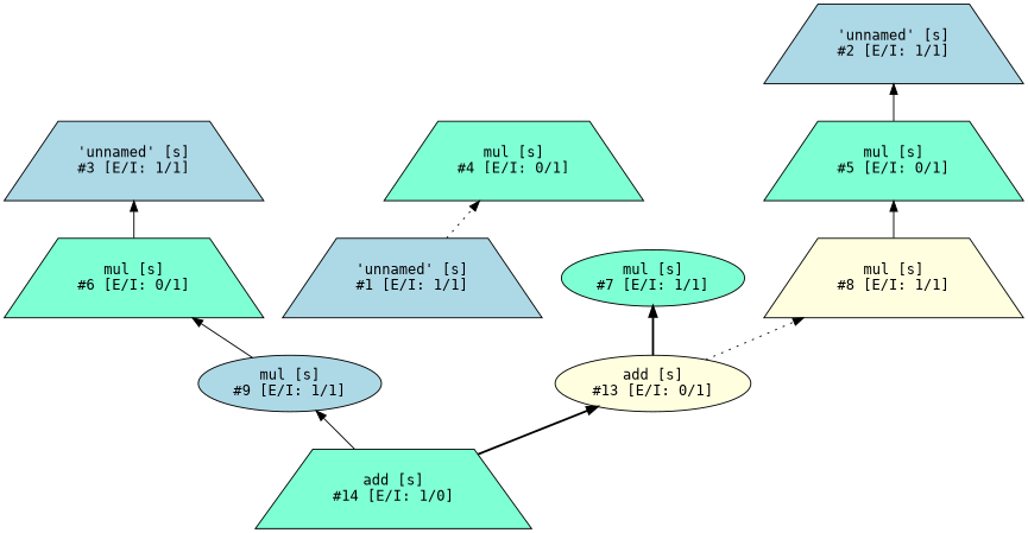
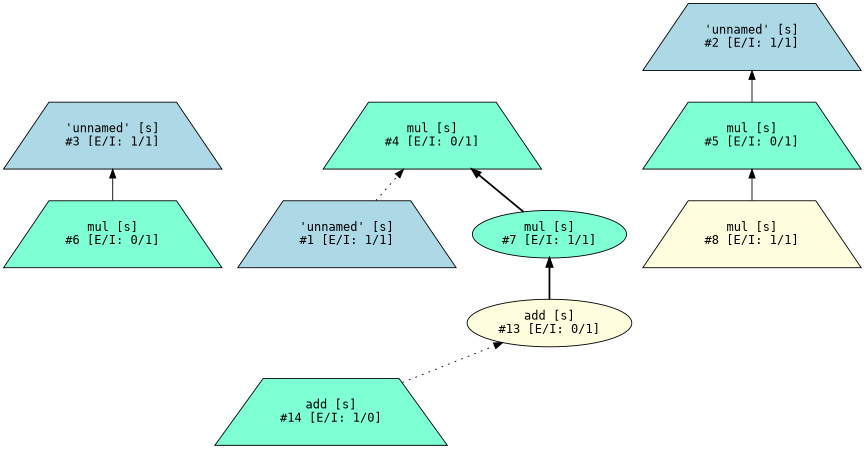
  digraph {
    fontname=Consolas
    rankdir=BT
    node [fillcolor=aquamarine fontname=Consolas shape=trapezium style=filled]
    edge [style=solid]
    n1 [fillcolor=lightblue label="'unnamed' [s]\n#1 [E/I: 1/1]"]
    n2 [label="mul [s]\n#4 [E/I: 0/1]"]
    n3 [fillcolor=lightblue label="'unnamed' [s]\n#2 [E/I: 1/1]"]
    n4 [fillcolor=lightblue label="'unnamed' [s]\n#3 [E/I: 1/1]"]
    n5 [label="mul [s]\n#5 [E/I: 0/1]"]
    n6 [label="mul [s]\n#6 [E/I: 0/1]"]
    n7 [label="mul [s]\n#7 [E/I: 1/1]" shape=ellipse]
    n8 [fillcolor=lightyellow label="mul [s]\n#8 [E/I: 1/1]"]
-   n9 [fillcolor=lightblue label="mul [s]\n#9 [E/I: 1/1]" shape=ellipse]
    n10 [fillcolor=lightyellow label="add [s]\n#13 [E/I: 0/1]" shape=ellipse]
    n11 [label="add [s]\n#14 [E/I: 1/0]"]
    n1 -> n2 [style=dotted]
    n5 -> n3
    n6 -> n4
+   n7 -> n2 [style=bold]
    n8 -> n5
-   n9 -> n6
    n10 -> n7 [style=bold]
-   n10 -> n8 [style=dotted]
-   n11 -> n9
-   n11 -> n10 [style=bold]
+   n11 -> n10 [style=dotted]
  }
